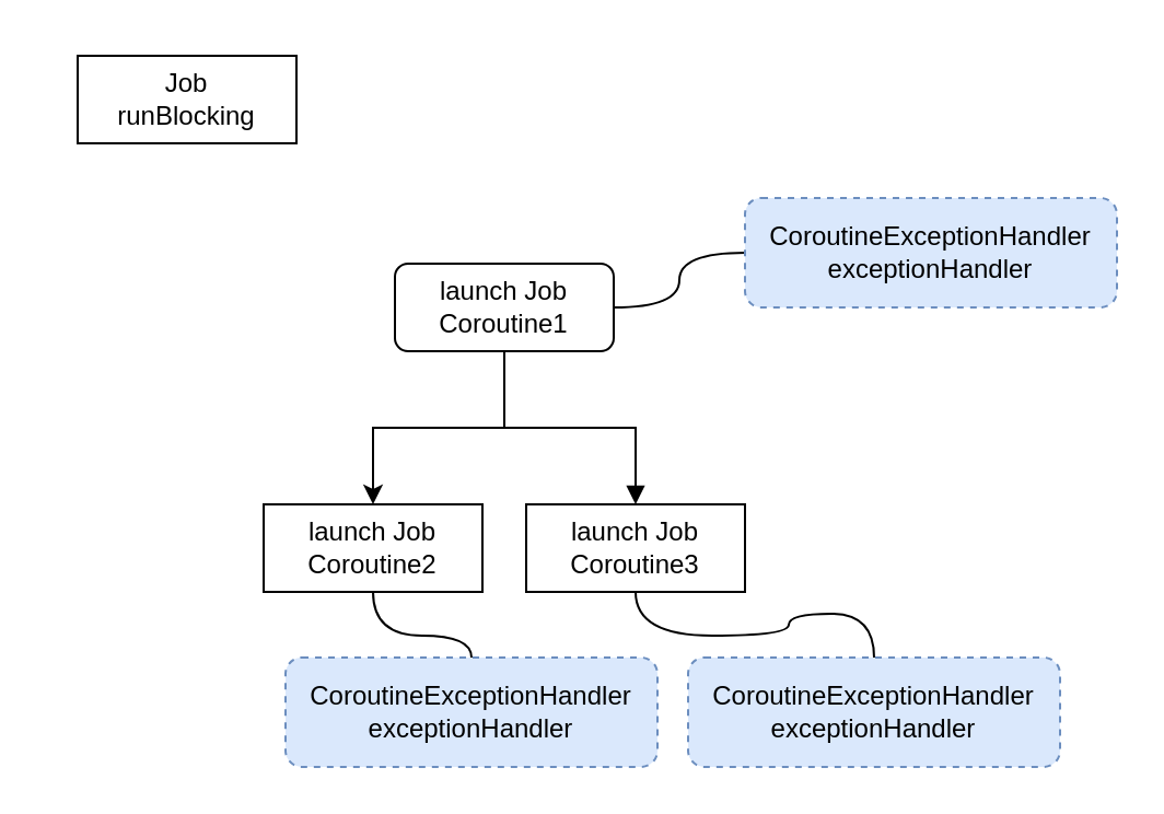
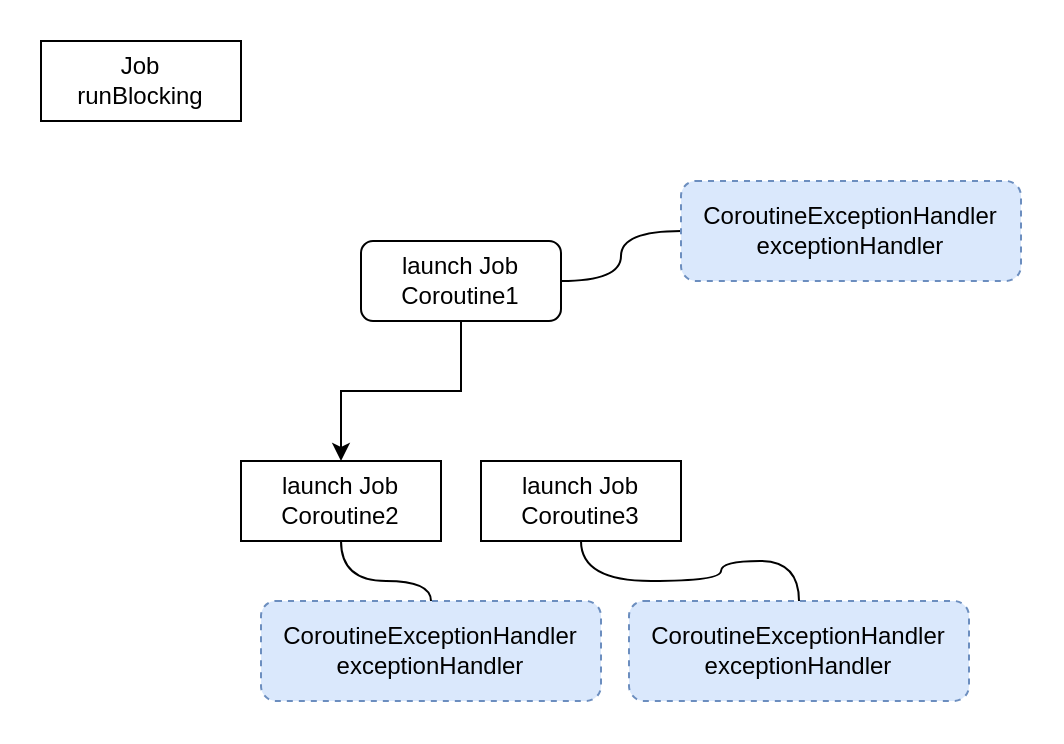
  <mxCell id="0" />
  <mxCell id="1" parent="0" />
- <mxCell id="2" value="Job&lt;div&gt;runBlocking&lt;/div&gt;" style="rounded=0;whiteSpace=wrap;html=1;" vertex="1" parent="1"><mxGeometry x="35" y="25" width="100" height="40" as="geometry" /></mxCell>
- <mxCell id="3" style="edgeStyle=orthogonalEdgeStyle;rounded=0;orthogonalLoop=1;jettySize=auto;html=1;entryX=0.5;entryY=0;entryDx=0;entryDy=0;endArrow=block;endFill=1;" edge="1" parent="1" source="6" target="8"><mxGeometry relative="1" as="geometry" /></mxCell>
+ <mxCell id="2" value="Job&lt;div&gt;runBlocking&lt;/div&gt;" style="rounded=0;whiteSpace=wrap;html=1;" vertex="1" parent="1"><mxGeometry x="20" y="20" width="100" height="40" as="geometry" /></mxCell>
  <mxCell id="4" style="edgeStyle=orthogonalEdgeStyle;rounded=0;orthogonalLoop=1;jettySize=auto;html=1;entryX=0.5;entryY=0;entryDx=0;entryDy=0;" edge="1" parent="1" source="6" target="10"><mxGeometry relative="1" as="geometry" /></mxCell>
  <mxCell id="5" style="edgeStyle=orthogonalEdgeStyle;rounded=0;orthogonalLoop=1;jettySize=auto;html=1;entryX=0;entryY=0.5;entryDx=0;entryDy=0;curved=1;endArrow=none;startFill=0;" edge="1" parent="1" source="6" target="11"><mxGeometry relative="1" as="geometry" /></mxCell>
  <mxCell id="6" value="launch Job&lt;div&gt;Coroutine1&lt;/div&gt;" style="whiteSpace=wrap;html=1;rounded=1;" vertex="1" parent="1"><mxGeometry x="180" y="120" width="100" height="40" as="geometry" /></mxCell>
  <mxCell id="7" style="edgeStyle=orthogonalEdgeStyle;rounded=0;orthogonalLoop=1;jettySize=auto;html=1;entryX=0.5;entryY=0;entryDx=0;entryDy=0;curved=1;endArrow=none;startFill=0;" edge="1" parent="1" source="8" target="12"><mxGeometry relative="1" as="geometry" /></mxCell>
  <mxCell id="8" value="launch Job&lt;div&gt;Coroutine3&lt;/div&gt;" style="rounded=0;whiteSpace=wrap;html=1;" vertex="1" parent="1"><mxGeometry x="240" y="230" width="100" height="40" as="geometry" /></mxCell>
  <mxCell id="9" style="edgeStyle=orthogonalEdgeStyle;rounded=0;orthogonalLoop=1;jettySize=auto;html=1;entryX=0.5;entryY=0;entryDx=0;entryDy=0;curved=1;endArrow=none;startFill=0;" edge="1" parent="1" source="10" target="13"><mxGeometry relative="1" as="geometry" /></mxCell>
  <mxCell id="10" value="launch Job&lt;div&gt;Coroutine2&lt;/div&gt;" style="rounded=0;whiteSpace=wrap;html=1;" vertex="1" parent="1"><mxGeometry x="120" y="230" width="100" height="40" as="geometry" /></mxCell>
  <mxCell id="11" value="CoroutineExceptionHandler&lt;div&gt;exceptionHandler&lt;/div&gt;" style="rounded=1;whiteSpace=wrap;html=1;dashed=1;fillColor=#dae8fc;strokeColor=#6c8ebf;" vertex="1" parent="1"><mxGeometry x="340" y="90" width="170" height="50" as="geometry" /></mxCell>
  <mxCell id="12" value="CoroutineExceptionHandler&lt;div&gt;exceptionHandler&lt;/div&gt;" style="rounded=1;whiteSpace=wrap;html=1;dashed=1;fillColor=#dae8fc;strokeColor=#6c8ebf;" vertex="1" parent="1"><mxGeometry x="314" y="300" width="170" height="50" as="geometry" /></mxCell>
  <mxCell id="13" value="CoroutineExceptionHandler&lt;div&gt;exceptionHandler&lt;/div&gt;" style="rounded=1;whiteSpace=wrap;html=1;dashed=1;fillColor=#dae8fc;strokeColor=#6c8ebf;" vertex="1" parent="1"><mxGeometry x="130" y="300" width="170" height="50" as="geometry" /></mxCell>
